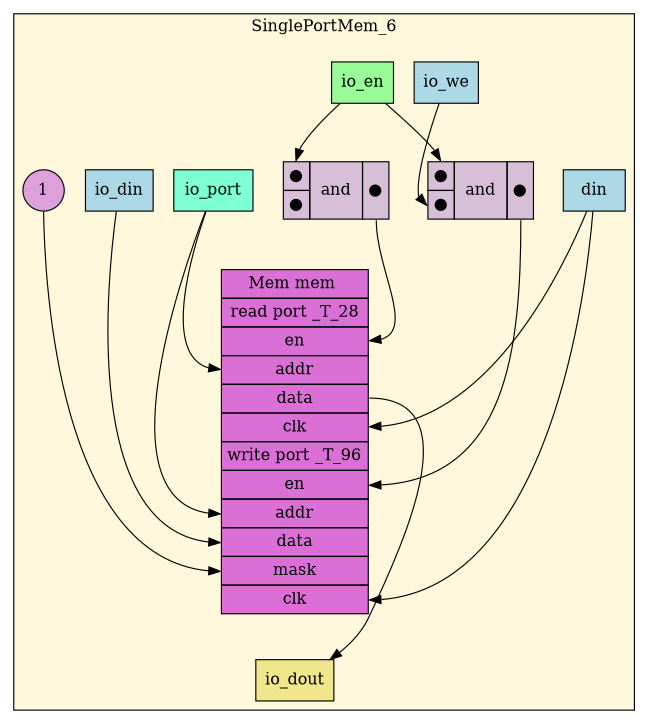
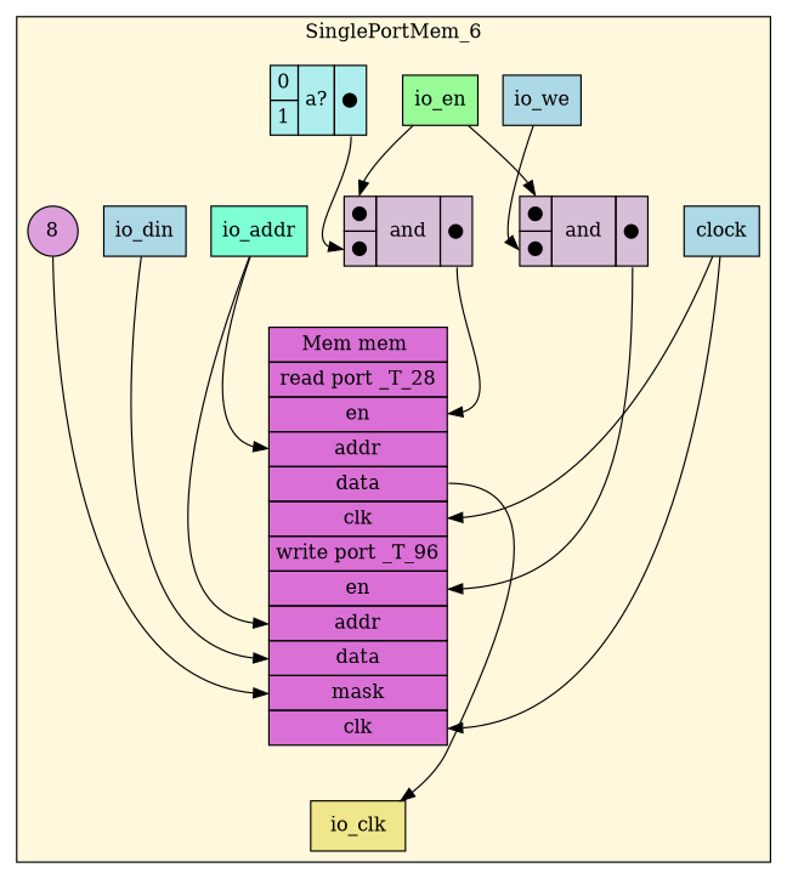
  digraph {
    rankdir=TB
    node [shape=rectangle style=filled]
    edge [headport=in1]
-   n1 [fillcolor=lightblue label=din rank=0]
+   n1 [fillcolor=lightblue label=clock rank=0]
    n2 [label=< <TABLE BORDER="0" CELLBORDER="1" CELLSPACING="0" CELLPADDING="4" BGCOLOR="#DA70D6">   <TR>     <TD>Mem mem </TD>   </TR>      <TR><TD>read port _T_28</TD></TR>              <TR><TD PORT="_T_28_en">en</TD></TR>            <TR><TD PORT="_T_28_addr">addr</TD></TR>            <TR><TD PORT="_T_28_data">data</TD></TR>            <TR><TD PORT="_T_28_clk">clk</TD></TR>      <TR><TD>write port _T_96</TD></TR>              <TR><TD PORT="_T_26_en">en</TD></TR>            <TR><TD PORT="_T_26_addr">addr</TD></TR>            <TR><TD PORT="_T_26_data">data</TD></TR>            <TR><TD PORT="_T_26_mask">mask</TD></TR>            <TR><TD PORT="_T_26_clk">clk</TD></TR>      </TABLE>> shape=plaintext style=""]
    n3 [fillcolor=palegreen label=io_en rank=0]
    n4 [label=< <TABLE BORDER="0" CELLBORDER="1" CELLSPACING="0" CELLPADDING="4" BGCOLOR="#D8BFD8">   <TR>     <TD PORT="in1">&#x25cf;</TD>     <TD ROWSPAN="2" > and </TD>     <TD ROWSPAN="2" PORT="out">&#x25cf;</TD>   </TR>   <TR>     <TD PORT="in2">&#x25cf;</TD>   </TR> </TABLE>> shape=plaintext style=""]
    n5 [label=< <TABLE BORDER="0" CELLBORDER="1" CELLSPACING="0" CELLPADDING="4" BGCOLOR="#D8BFD8">   <TR>     <TD PORT="in1">&#x25cf;</TD>     <TD ROWSPAN="2" > and </TD>     <TD ROWSPAN="2" PORT="out">&#x25cf;</TD>   </TR>   <TR>     <TD PORT="in2">&#x25cf;</TD>   </TR> </TABLE>> shape=plaintext style=""]
    n6 [fillcolor=lightblue label=io_we rank=0]
-   n8 [fillcolor=aquamarine label=io_port rank=0]
+   n7 [label=< <TABLE BORDER="0" CELLBORDER="1" CELLSPACING="0" CELLPADDING="4" BGCOLOR="#AFEEEE">   <TR>     <TD PORT="in1">0</TD>     <TD ROWSPAN="2" PORT="select">a?</TD>     <TD ROWSPAN="2" PORT="out">&#x25cf;</TD>   </TR>   <TR>     <TD PORT="in2">1</TD>   </TR> </TABLE>> shape=plaintext style=""]
+   n8 [fillcolor=aquamarine label=io_addr rank=0]
    n9 [fillcolor=lightblue label=io_din rank=0]
-   n10 [fillcolor=khaki label=io_dout rank=1000]
-   n11 [BGCOLOR="#C0C0C0" fillcolor=plum label=1 shape=circle]
+   n10 [fillcolor=khaki label=io_clk rank=1000]
+   n11 [BGCOLOR="#C0C0C0" fillcolor=plum label=8 shape=circle]
    subgraph cluster_1 {
      bgcolor="#FFF8DC"
      label=SinglePortMem_6
      n1
      n2
      n3
      n4
      n5
      n6
+     n7
      n8
      n9
      n10
      n11
    }
    n1 -> n2 [headport=_T_26_clk]
    n1 -> n2 [headport=_T_28_clk]
    n2 -> n10 [tailport=_T_28_data]
    n3 -> n4
    n3 -> n5
    n4 -> n2 [headport=_T_28_en tailport=out]
    n5 -> n2 [headport=_T_26_en tailport=out]
    n6 -> n5 [headport=in2]
+   n7 -> n4 [headport=in2 tailport=out]
    n8 -> n2 [headport=_T_26_addr]
    n8 -> n2 [headport=_T_28_addr]
    n9 -> n2 [headport=_T_26_data]
    n11 -> n2 [headport=_T_26_mask]
  }
